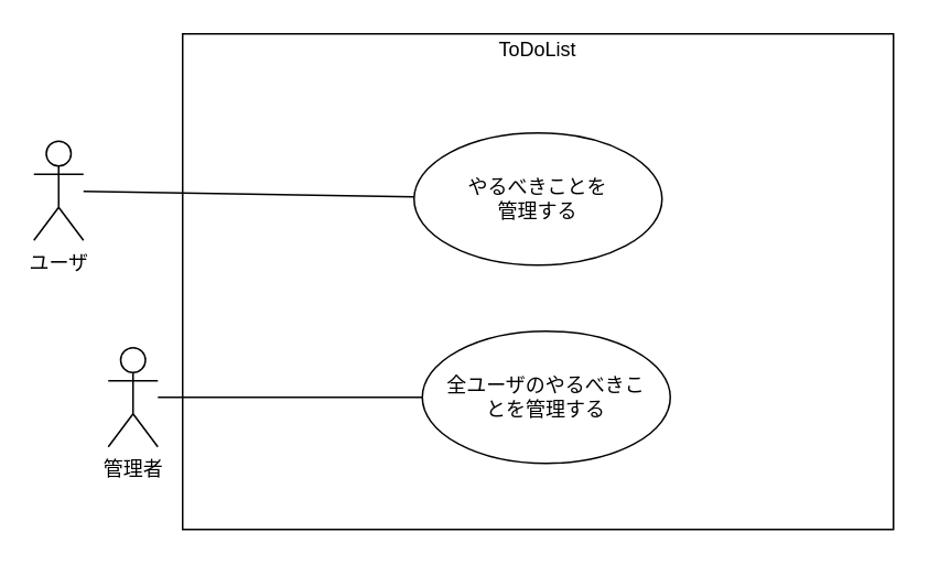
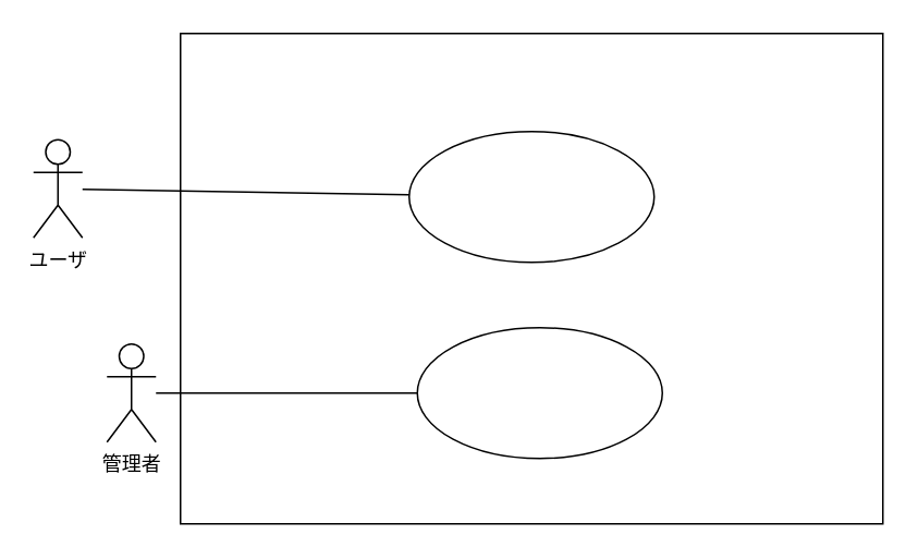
  <mxCell id="0" />
  <mxCell id="1" parent="0" />
  <mxCell id="2" value="" style="rounded=0;whiteSpace=wrap;html=1;" parent="1" vertex="1"><mxGeometry x="110" y="20" width="430" height="300" as="geometry" /></mxCell>
  <mxCell id="3" value="ユーザ" style="shape=umlActor;verticalLabelPosition=bottom;verticalAlign=top;html=1;outlineConnect=0;" parent="1" vertex="1"><mxGeometry x="20" y="85" width="30" height="60" as="geometry" /></mxCell>
  <mxCell id="4" value="管理者" style="shape=umlActor;verticalLabelPosition=bottom;verticalAlign=top;html=1;outlineConnect=0;" parent="1" vertex="1"><mxGeometry x="65" y="210" width="30" height="60" as="geometry" /></mxCell>
  <mxCell id="5" value="" style="group" parent="1" vertex="1" connectable="0"><mxGeometry x="280" y="80" width="120" height="80" as="geometry" /></mxCell>
  <mxCell id="6" value="" style="ellipse;whiteSpace=wrap;html=1;" parent="5" vertex="1"><mxGeometry x="-30" width="150" height="80" as="geometry" /></mxCell>
- <mxCell id="7" value="やるべきことを管理する" style="text;html=1;strokeColor=none;fillColor=none;align=center;verticalAlign=middle;whiteSpace=wrap;rounded=0;" parent="5" vertex="1"><mxGeometry y="30" width="90" height="20" as="geometry" /></mxCell>
  <mxCell id="8" value="" style="ellipse;whiteSpace=wrap;html=1;" parent="1" vertex="1"><mxGeometry x="255" y="200" width="150" height="80" as="geometry" /></mxCell>
- <mxCell id="9" value="全ユーザのやるべきことを管理する" style="text;html=1;strokeColor=none;fillColor=none;align=center;verticalAlign=middle;whiteSpace=wrap;rounded=0;" parent="1" vertex="1"><mxGeometry x="265" y="220" width="130" height="40" as="geometry" /></mxCell>
  <mxCell id="10" value="" style="endArrow=none;html=1;" parent="1" source="3" target="6" edge="1"><mxGeometry width="50" height="50" relative="1" as="geometry"><mxPoint x="50" y="130" as="sourcePoint" /><mxPoint x="100" y="80" as="targetPoint" /></mxGeometry></mxCell>
  <mxCell id="11" value="" style="endArrow=none;html=1;exitX=0;exitY=0.5;exitDx=0;exitDy=0;" parent="1" source="8" target="4" edge="1"><mxGeometry width="50" height="50" relative="1" as="geometry"><mxPoint x="310" y="230" as="sourcePoint" /><mxPoint x="360" y="180" as="targetPoint" /></mxGeometry></mxCell>
- <mxCell id="12" value="ToDoList" style="text;html=1;strokeColor=none;fillColor=none;align=center;verticalAlign=middle;whiteSpace=wrap;rounded=0;" parent="1" vertex="1"><mxGeometry x="280" y="20" width="90" height="20" as="geometry" /></mxCell>
